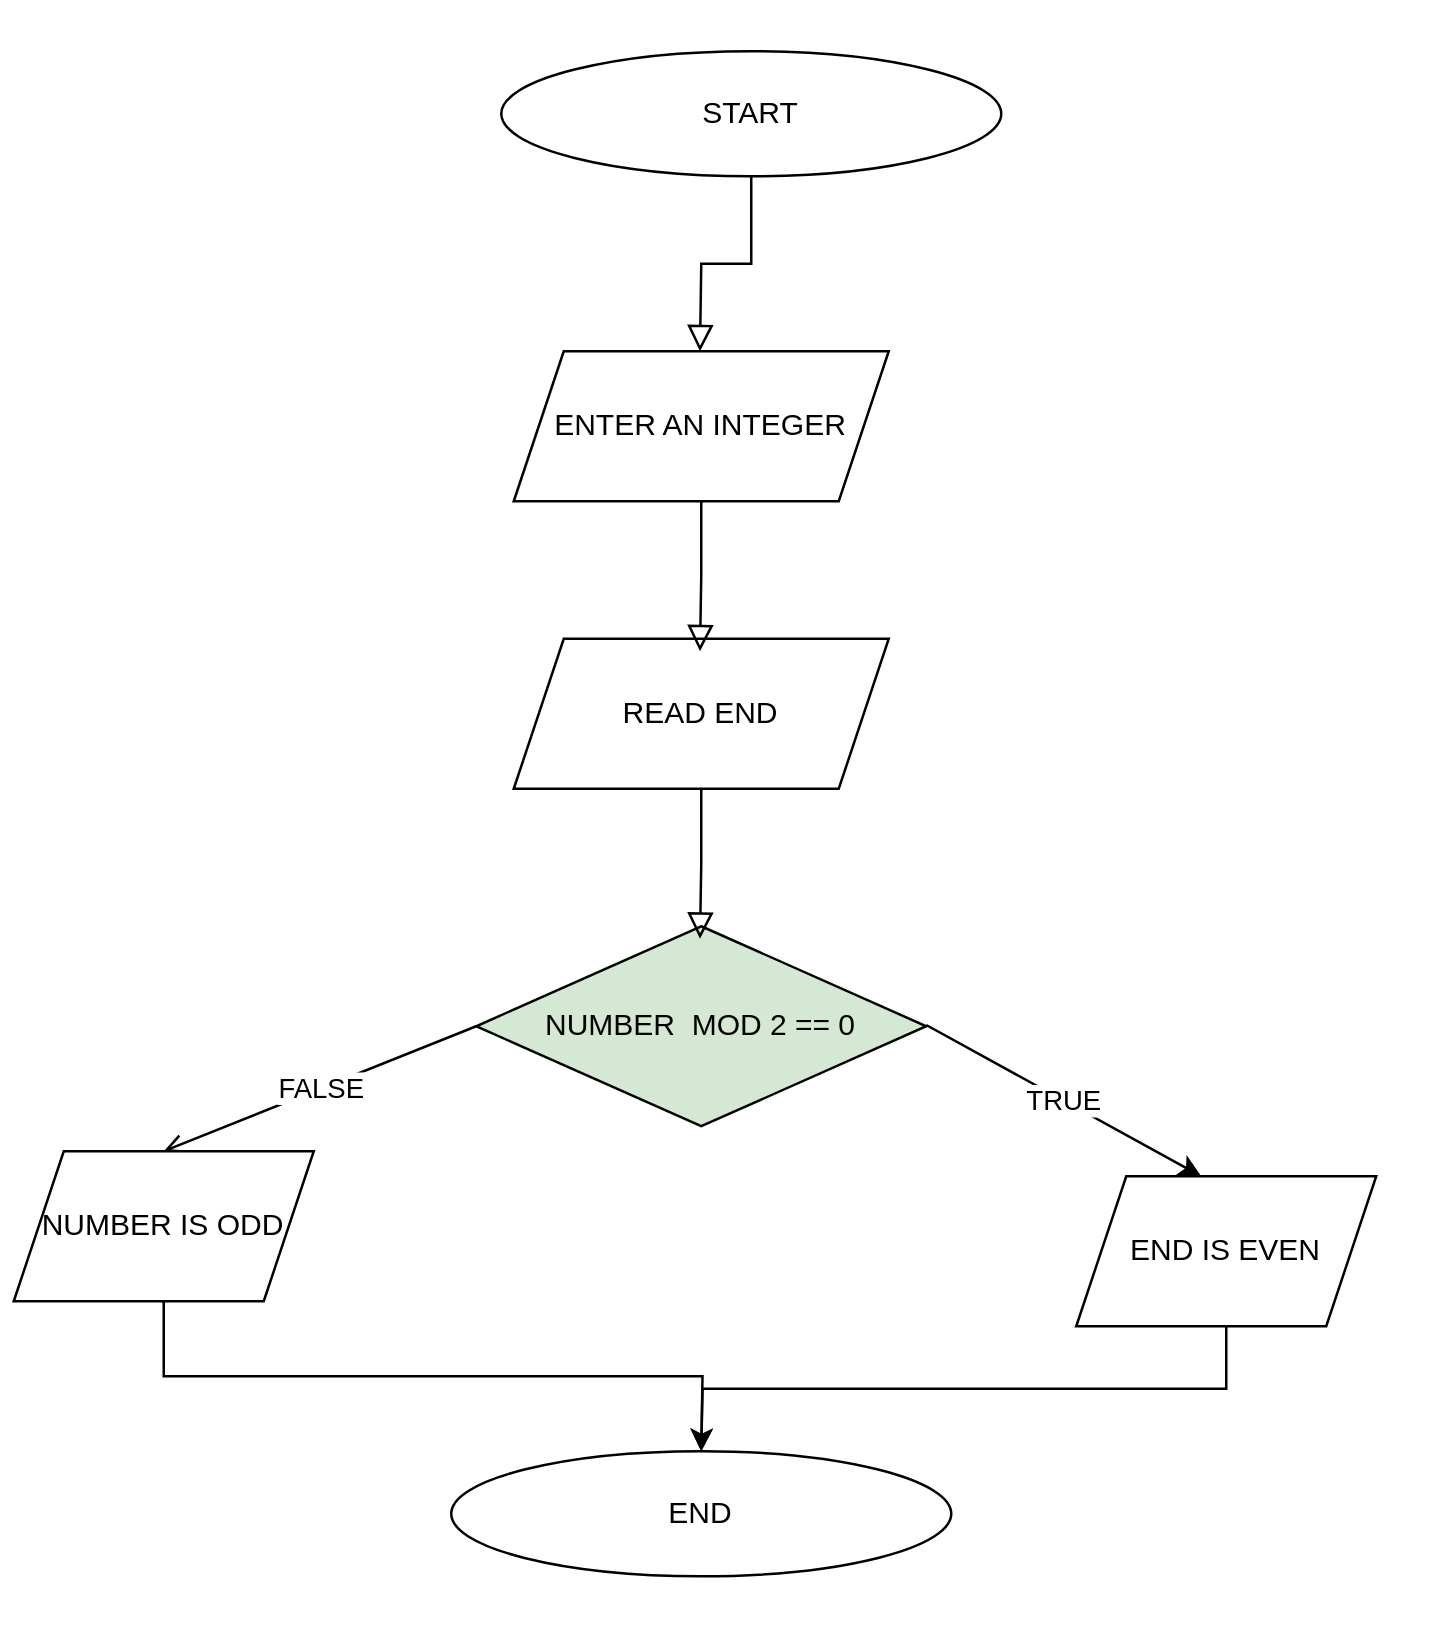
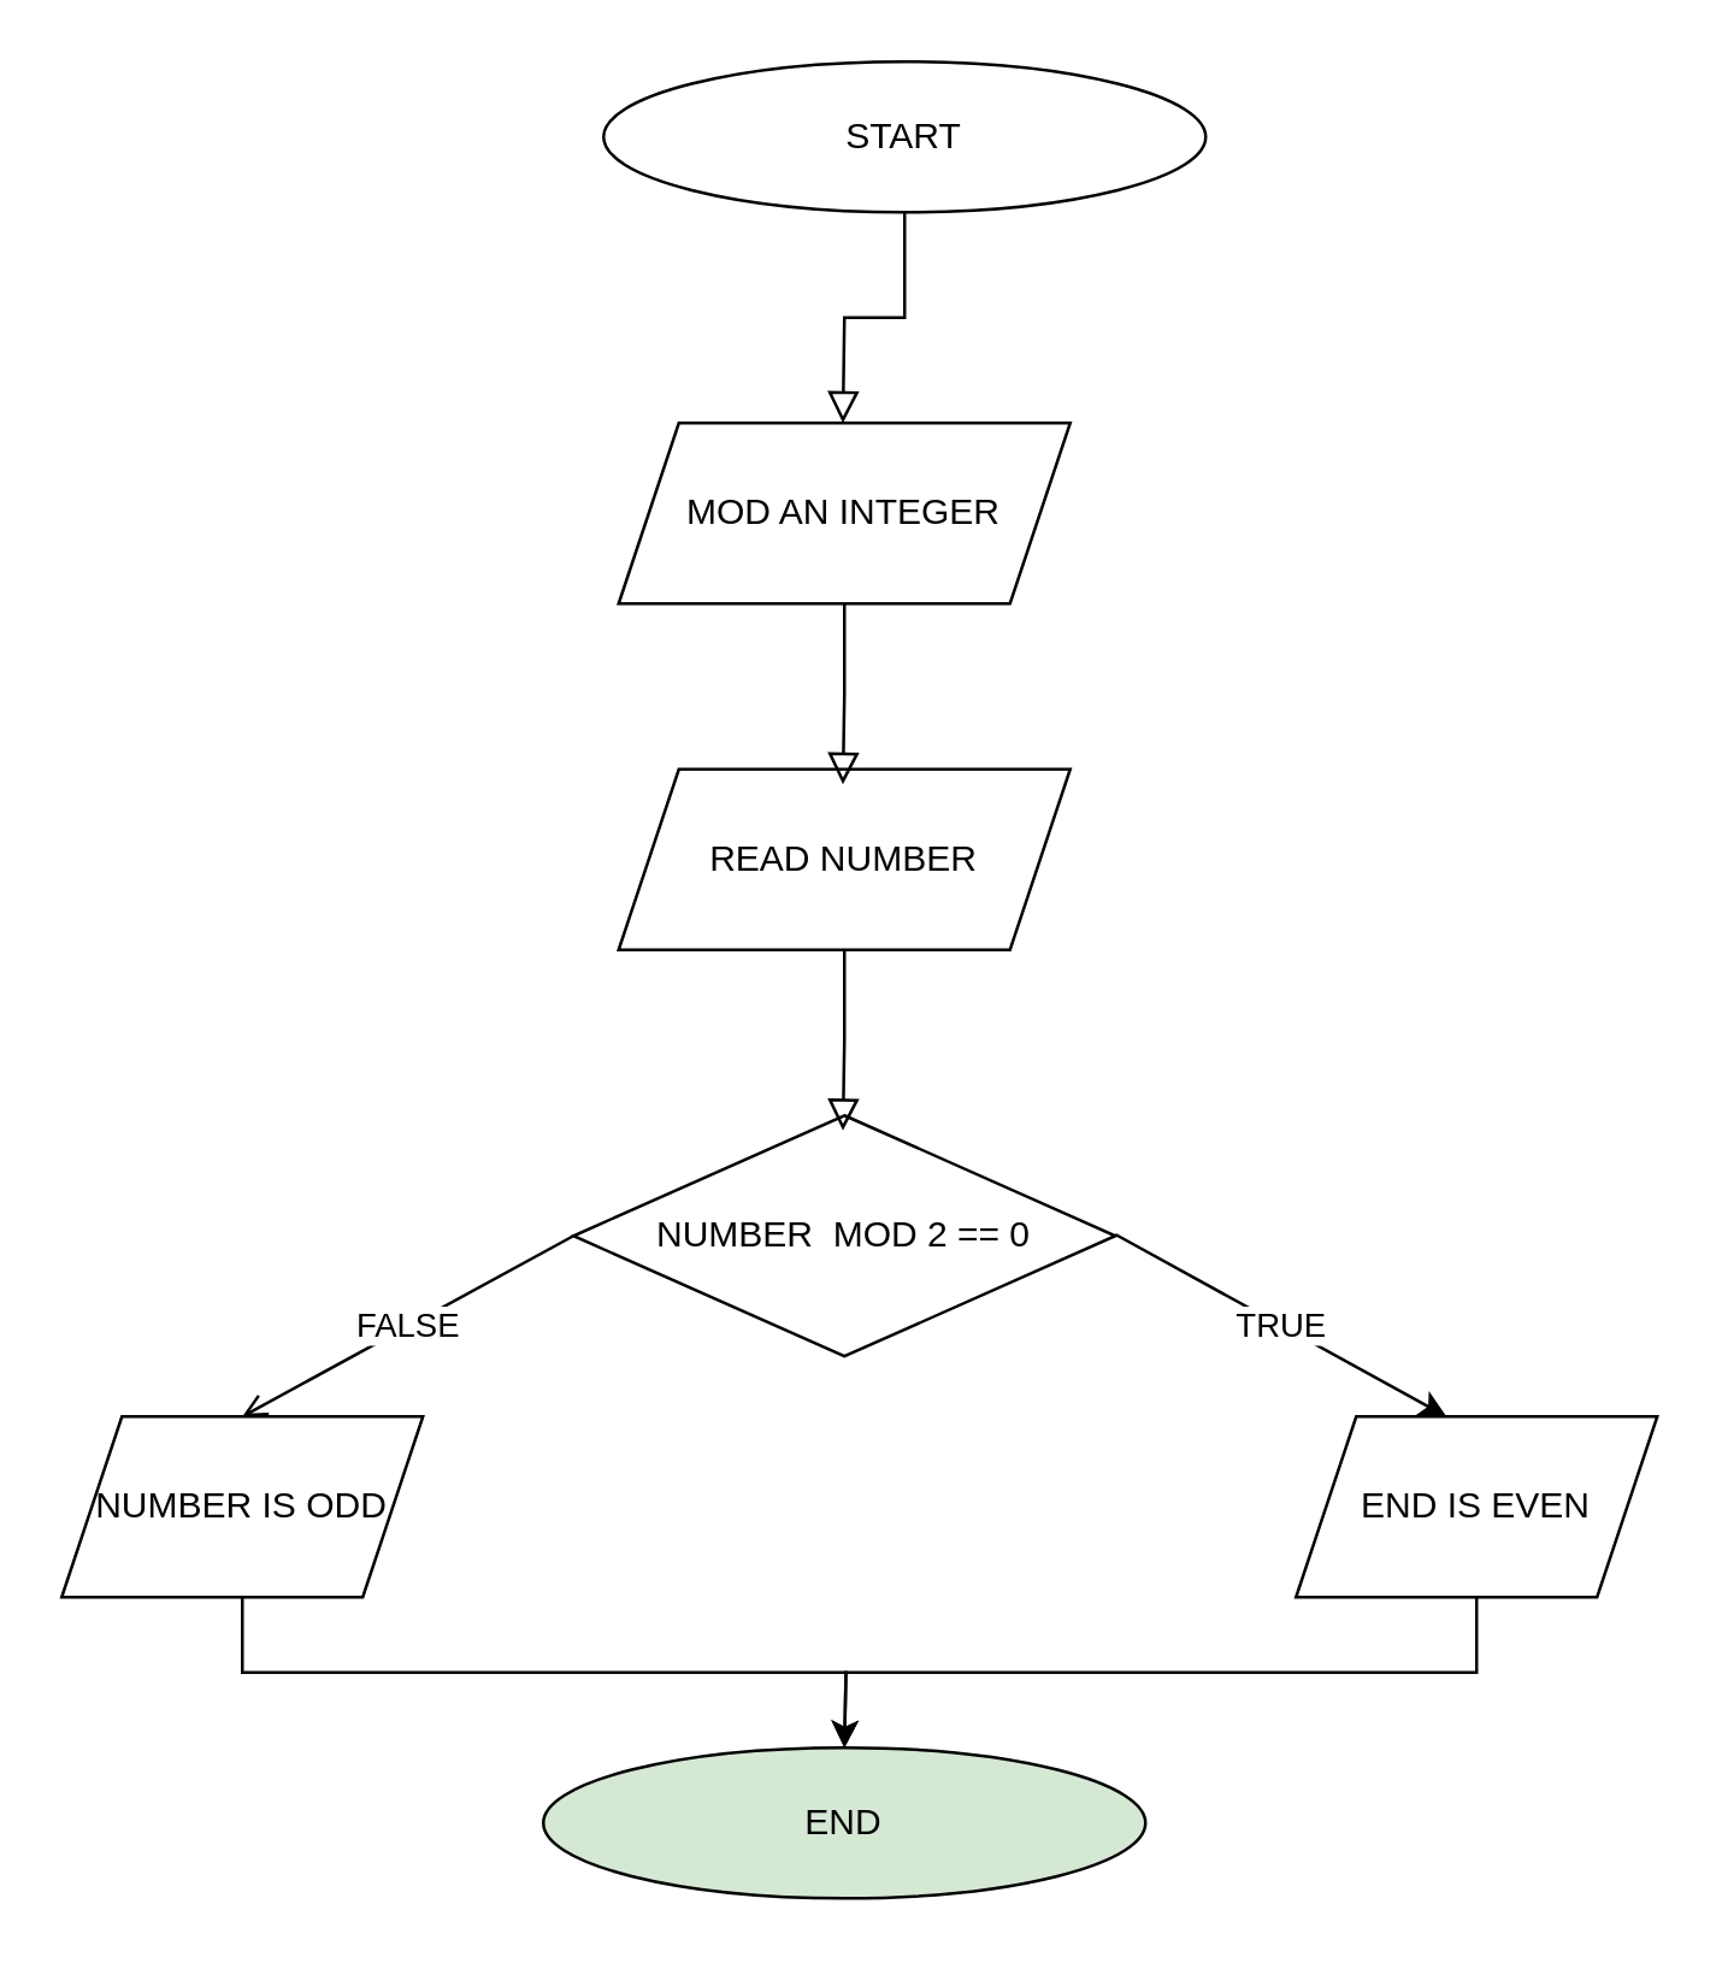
  <mxCell id="0" />
  <mxCell id="1" parent="0" />
  <mxCell id="2" value="" style="rounded=0;html=1;jettySize=auto;orthogonalLoop=1;fontSize=11;endArrow=block;endFill=0;endSize=8;strokeWidth=1;shadow=0;labelBackgroundColor=none;edgeStyle=orthogonalEdgeStyle;exitX=0.5;exitY=1;exitDx=0;exitDy=0;" parent="1" source="3" edge="1"><mxGeometry relative="1" as="geometry"><mxPoint x="279.5" y="90" as="sourcePoint" /><mxPoint x="279.5" y="140" as="targetPoint" /></mxGeometry></mxCell>
  <mxCell id="3" value="START" style="ellipse;whiteSpace=wrap;html=1;" vertex="1" parent="1"><mxGeometry x="200" y="20" width="200" height="50" as="geometry" /></mxCell>
- <mxCell id="4" value="END" style="ellipse;whiteSpace=wrap;html=1;" vertex="1" parent="1"><mxGeometry x="180" y="580" width="200" height="50" as="geometry" /></mxCell>
- <mxCell id="5" value="ENTER AN INTEGER" style="shape=parallelogram;perimeter=parallelogramPerimeter;whiteSpace=wrap;html=1;fixedSize=1;" vertex="1" parent="1"><mxGeometry x="205" y="140" width="150" height="60" as="geometry" /></mxCell>
- <mxCell id="6" value="READ END" style="shape=parallelogram;perimeter=parallelogramPerimeter;whiteSpace=wrap;html=1;fixedSize=1;" vertex="1" parent="1"><mxGeometry x="205" y="255" width="150" height="60" as="geometry" /></mxCell>
+ <mxCell id="4" value="END" style="ellipse;whiteSpace=wrap;html=1;fillColor=#d5e8d4;" vertex="1" parent="1"><mxGeometry x="180" y="580" width="200" height="50" as="geometry" /></mxCell>
+ <mxCell id="5" value="MOD AN INTEGER" style="shape=parallelogram;perimeter=parallelogramPerimeter;whiteSpace=wrap;html=1;fixedSize=1;" vertex="1" parent="1"><mxGeometry x="205" y="140" width="150" height="60" as="geometry" /></mxCell>
+ <mxCell id="6" value="READ NUMBER" style="shape=parallelogram;perimeter=parallelogramPerimeter;whiteSpace=wrap;html=1;fixedSize=1;" vertex="1" parent="1"><mxGeometry x="205" y="255" width="150" height="60" as="geometry" /></mxCell>
  <mxCell id="7" value="" style="rounded=0;html=1;jettySize=auto;orthogonalLoop=1;fontSize=11;endArrow=block;endFill=0;endSize=8;strokeWidth=1;shadow=0;labelBackgroundColor=none;edgeStyle=orthogonalEdgeStyle;exitX=0.5;exitY=1;exitDx=0;exitDy=0;" edge="1" parent="1"><mxGeometry relative="1" as="geometry"><mxPoint x="280" y="200" as="sourcePoint" /><mxPoint x="279.5" y="260" as="targetPoint" /><Array as="points"><mxPoint x="280" y="230" /></Array></mxGeometry></mxCell>
- <mxCell id="8" value="NUMBER&amp;nbsp; MOD 2 == 0" style="rhombus;whiteSpace=wrap;html=1;fillColor=#d5e8d4;" vertex="1" parent="1"><mxGeometry x="190" y="370" width="180" height="80" as="geometry" /></mxCell>
+ <mxCell id="8" value="NUMBER&amp;nbsp; MOD 2 == 0" style="rhombus;whiteSpace=wrap;html=1;" vertex="1" parent="1"><mxGeometry x="190" y="370" width="180" height="80" as="geometry" /></mxCell>
  <mxCell id="9" value="" style="rounded=0;html=1;jettySize=auto;orthogonalLoop=1;fontSize=11;endArrow=block;endFill=0;endSize=8;strokeWidth=1;shadow=0;labelBackgroundColor=none;edgeStyle=orthogonalEdgeStyle;exitX=0.5;exitY=1;exitDx=0;exitDy=0;" edge="1" parent="1"><mxGeometry relative="1" as="geometry"><mxPoint x="280" y="315" as="sourcePoint" /><mxPoint x="279.5" y="375" as="targetPoint" /><Array as="points"><mxPoint x="280" y="345" /></Array></mxGeometry></mxCell>
  <mxCell id="10" value="TRUE" style="endArrow=classic;html=1;" edge="1" parent="1"><mxGeometry relative="1" as="geometry"><mxPoint x="370" y="409.5" as="sourcePoint" /><mxPoint x="480" y="470" as="targetPoint" /></mxGeometry></mxCell>
  <mxCell id="11" value="FALSE" style="endArrow=open;html=1;exitX=0;exitY=0.5;exitDx=0;exitDy=0;entryX=0.5;entryY=0;entryDx=0;entryDy=0;" edge="1" parent="1" source="8" target="13"><mxGeometry relative="1" as="geometry"><mxPoint x="180" y="409.5" as="sourcePoint" /><mxPoint x="70" y="410" as="targetPoint" /></mxGeometry></mxCell>
  <mxCell id="12" style="edgeStyle=orthogonalEdgeStyle;rounded=0;orthogonalLoop=1;jettySize=auto;html=1;exitX=0.5;exitY=1;exitDx=0;exitDy=0;" edge="1" parent="1" source="13"><mxGeometry relative="1" as="geometry"><mxPoint x="280" y="580" as="targetPoint" /></mxGeometry></mxCell>
- <mxCell id="13" value="NUMBER IS ODD" style="shape=parallelogram;perimeter=parallelogramPerimeter;whiteSpace=wrap;html=1;fixedSize=1;" vertex="1" parent="1"><mxGeometry x="5" y="460" width="120" height="60" as="geometry" /></mxCell>
+ <mxCell id="13" value="NUMBER IS ODD" style="shape=parallelogram;perimeter=parallelogramPerimeter;whiteSpace=wrap;html=1;fixedSize=1;" vertex="1" parent="1"><mxGeometry x="20" y="470" width="120" height="60" as="geometry" /></mxCell>
  <mxCell id="14" style="edgeStyle=orthogonalEdgeStyle;rounded=0;orthogonalLoop=1;jettySize=auto;html=1;exitX=0.5;exitY=1;exitDx=0;exitDy=0;" edge="1" parent="1" source="15"><mxGeometry relative="1" as="geometry"><mxPoint x="280" y="580" as="targetPoint" /></mxGeometry></mxCell>
  <mxCell id="15" value="END IS EVEN" style="shape=parallelogram;perimeter=parallelogramPerimeter;whiteSpace=wrap;html=1;fixedSize=1;" vertex="1" parent="1"><mxGeometry x="430" y="470" width="120" height="60" as="geometry" /></mxCell>
